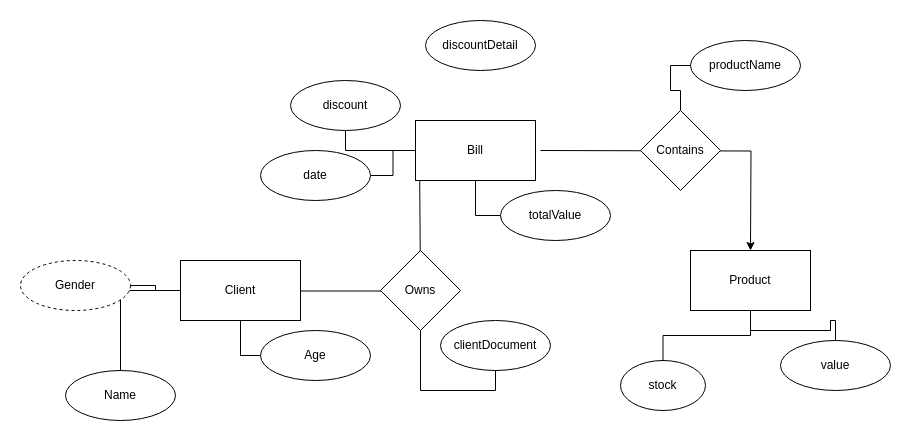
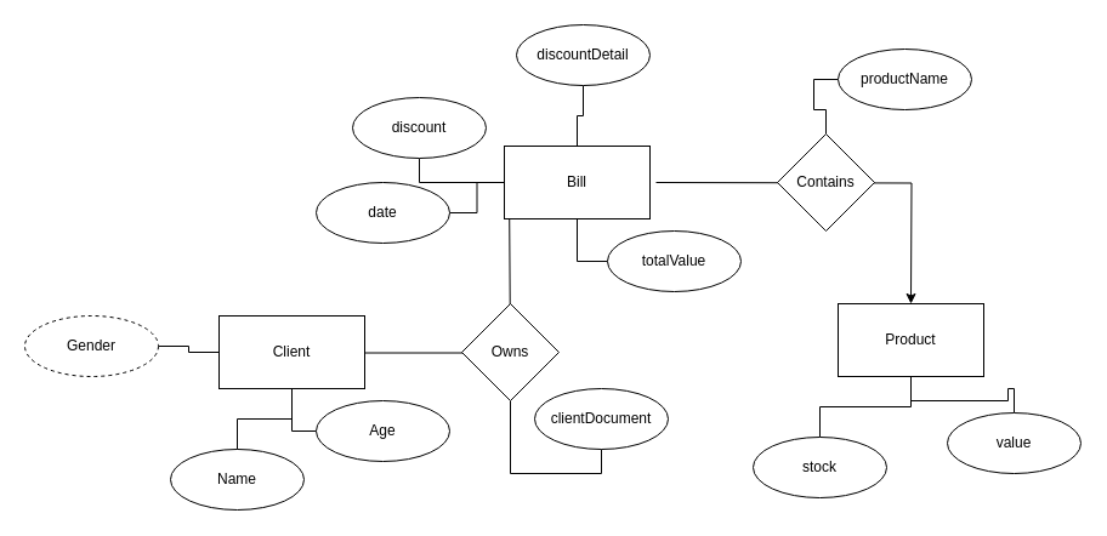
  <mxCell id="0" />
  <mxCell id="1" parent="0" />
  <mxCell id="2" style="edgeStyle=orthogonalEdgeStyle;rounded=0;orthogonalLoop=1;jettySize=auto;html=1;" edge="1" parent="1"><mxGeometry relative="1" as="geometry"><mxPoint x="540" y="150" as="sourcePoint" /><mxPoint x="750" y="250" as="targetPoint" /></mxGeometry></mxCell>
  <mxCell id="3" style="edgeStyle=orthogonalEdgeStyle;rounded=0;orthogonalLoop=1;jettySize=auto;html=1;entryX=0;entryY=0.5;entryDx=0;entryDy=0;" edge="1" parent="1"><mxGeometry relative="1" as="geometry"><mxPoint x="299" y="289.5" as="sourcePoint" /><mxPoint x="419" y="149.5" as="targetPoint" /><Array as="points"><mxPoint x="299" y="290.5" /><mxPoint x="420" y="290.5" /></Array></mxGeometry></mxCell>
  <mxCell id="4" style="edgeStyle=orthogonalEdgeStyle;rounded=0;orthogonalLoop=1;jettySize=auto;html=1;entryX=0.5;entryY=1;entryDx=0;entryDy=0;endArrow=none;endFill=0;" edge="1" parent="1" source="5" target="24"><mxGeometry relative="1" as="geometry" /></mxCell>
  <mxCell id="5" value="Owns" style="rhombus;whiteSpace=wrap;html=1;" vertex="1" parent="1"><mxGeometry x="380" y="250" width="80" height="80" as="geometry" /></mxCell>
  <mxCell id="6" style="edgeStyle=orthogonalEdgeStyle;rounded=0;orthogonalLoop=1;jettySize=auto;html=1;entryX=0;entryY=0.5;entryDx=0;entryDy=0;endArrow=none;endFill=0;" edge="1" parent="1" source="7" target="29"><mxGeometry relative="1" as="geometry" /></mxCell>
  <mxCell id="7" value="Contains" style="rhombus;whiteSpace=wrap;html=1;" vertex="1" parent="1"><mxGeometry x="640" y="110" width="80" height="80" as="geometry" /></mxCell>
- <mxCell id="8" value="Name" style="ellipse;whiteSpace=wrap;html=1;" vertex="1" parent="1"><mxGeometry x="65" y="370" width="110" height="50" as="geometry" /></mxCell>
+ <mxCell id="8" value="Name" style="ellipse;whiteSpace=wrap;html=1;" vertex="1" parent="1"><mxGeometry x="140" y="370" width="110" height="50" as="geometry" /></mxCell>
  <mxCell id="9" style="edgeStyle=orthogonalEdgeStyle;rounded=0;orthogonalLoop=1;jettySize=auto;html=1;exitX=0.5;exitY=0;exitDx=0;exitDy=0;strokeColor=none;" edge="1" parent="1" source="13" target="23"><mxGeometry relative="1" as="geometry" /></mxCell>
  <mxCell id="10" style="edgeStyle=orthogonalEdgeStyle;rounded=0;orthogonalLoop=1;jettySize=auto;html=1;endArrow=none;endFill=0;" edge="1" parent="1" source="13" target="23"><mxGeometry relative="1" as="geometry" /></mxCell>
  <mxCell id="11" style="edgeStyle=orthogonalEdgeStyle;rounded=0;orthogonalLoop=1;jettySize=auto;html=1;endArrow=none;endFill=0;" edge="1" parent="1" source="13" target="8"><mxGeometry relative="1" as="geometry" /></mxCell>
  <mxCell id="12" style="edgeStyle=orthogonalEdgeStyle;rounded=0;orthogonalLoop=1;jettySize=auto;html=1;entryX=0;entryY=0.5;entryDx=0;entryDy=0;endArrow=none;endFill=0;" edge="1" parent="1" source="13" target="22"><mxGeometry relative="1" as="geometry" /></mxCell>
  <mxCell id="13" value="Client" style="rounded=0;whiteSpace=wrap;html=1;" vertex="1" parent="1"><mxGeometry x="180" y="260" width="120" height="60" as="geometry" /></mxCell>
  <mxCell id="14" style="edgeStyle=orthogonalEdgeStyle;rounded=0;orthogonalLoop=1;jettySize=auto;html=1;entryX=0;entryY=0.5;entryDx=0;entryDy=0;endArrow=none;endFill=0;" edge="1" parent="1" source="18" target="28"><mxGeometry relative="1" as="geometry" /></mxCell>
+ <mxCell id="15" style="edgeStyle=orthogonalEdgeStyle;rounded=0;orthogonalLoop=1;jettySize=auto;html=1;endArrow=none;endFill=0;" edge="1" parent="1" source="18" target="26"><mxGeometry relative="1" as="geometry" /></mxCell>
  <mxCell id="16" style="edgeStyle=orthogonalEdgeStyle;rounded=0;orthogonalLoop=1;jettySize=auto;html=1;entryX=0.5;entryY=1;entryDx=0;entryDy=0;endArrow=none;endFill=0;" edge="1" parent="1" source="18" target="25"><mxGeometry relative="1" as="geometry" /></mxCell>
  <mxCell id="17" style="edgeStyle=orthogonalEdgeStyle;rounded=0;orthogonalLoop=1;jettySize=auto;html=1;entryX=1;entryY=0.5;entryDx=0;entryDy=0;endArrow=none;endFill=0;" edge="1" parent="1" source="18" target="27"><mxGeometry relative="1" as="geometry" /></mxCell>
  <mxCell id="18" value="Bill" style="rounded=0;whiteSpace=wrap;html=1;" vertex="1" parent="1"><mxGeometry x="415" y="120" width="120" height="60" as="geometry" /></mxCell>
  <mxCell id="19" style="edgeStyle=orthogonalEdgeStyle;rounded=0;orthogonalLoop=1;jettySize=auto;html=1;entryX=0.5;entryY=0;entryDx=0;entryDy=0;endArrow=none;endFill=0;" edge="1" parent="1" source="21" target="30"><mxGeometry relative="1" as="geometry" /></mxCell>
  <mxCell id="20" style="edgeStyle=orthogonalEdgeStyle;rounded=0;orthogonalLoop=1;jettySize=auto;html=1;entryX=0.5;entryY=0;entryDx=0;entryDy=0;endArrow=none;endFill=0;" edge="1" parent="1" source="21" target="31"><mxGeometry relative="1" as="geometry" /></mxCell>
  <mxCell id="21" value="Product" style="rounded=0;whiteSpace=wrap;html=1;" vertex="1" parent="1"><mxGeometry x="690" y="250" width="120" height="60" as="geometry" /></mxCell>
  <mxCell id="22" value="Age" style="ellipse;whiteSpace=wrap;html=1;" vertex="1" parent="1"><mxGeometry x="260" y="330" width="110" height="50" as="geometry" /></mxCell>
  <mxCell id="23" value="Gender" style="ellipse;whiteSpace=wrap;html=1;dashed=1;" vertex="1" parent="1"><mxGeometry x="20" y="260" width="110" height="50" as="geometry" /></mxCell>
  <mxCell id="24" value="clientDocument" style="ellipse;whiteSpace=wrap;html=1;" vertex="1" parent="1"><mxGeometry x="440" y="320" width="110" height="50" as="geometry" /></mxCell>
  <mxCell id="25" value="discount" style="ellipse;whiteSpace=wrap;html=1;" vertex="1" parent="1"><mxGeometry x="290" y="80" width="110" height="50" as="geometry" /></mxCell>
  <mxCell id="26" value="discountDetail" style="ellipse;whiteSpace=wrap;html=1;" vertex="1" parent="1"><mxGeometry x="425" y="20" width="110" height="50" as="geometry" /></mxCell>
  <mxCell id="27" value="date" style="ellipse;whiteSpace=wrap;html=1;" vertex="1" parent="1"><mxGeometry x="260" y="150" width="110" height="50" as="geometry" /></mxCell>
  <mxCell id="28" value="totalValue" style="ellipse;whiteSpace=wrap;html=1;" vertex="1" parent="1"><mxGeometry x="500" y="190" width="110" height="50" as="geometry" /></mxCell>
  <mxCell id="29" value="productName" style="ellipse;whiteSpace=wrap;html=1;" vertex="1" parent="1"><mxGeometry x="690" y="40" width="110" height="50" as="geometry" /></mxCell>
- <mxCell id="30" value="stock" style="ellipse;whiteSpace=wrap;html=1;" vertex="1" parent="1"><mxGeometry x="620" y="360" width="85" height="50" as="geometry" /></mxCell>
+ <mxCell id="30" value="stock" style="ellipse;whiteSpace=wrap;html=1;" vertex="1" parent="1"><mxGeometry x="620" y="360" width="110" height="50" as="geometry" /></mxCell>
  <mxCell id="31" value="value" style="ellipse;whiteSpace=wrap;html=1;" vertex="1" parent="1"><mxGeometry x="780" y="340" width="110" height="50" as="geometry" /></mxCell>
